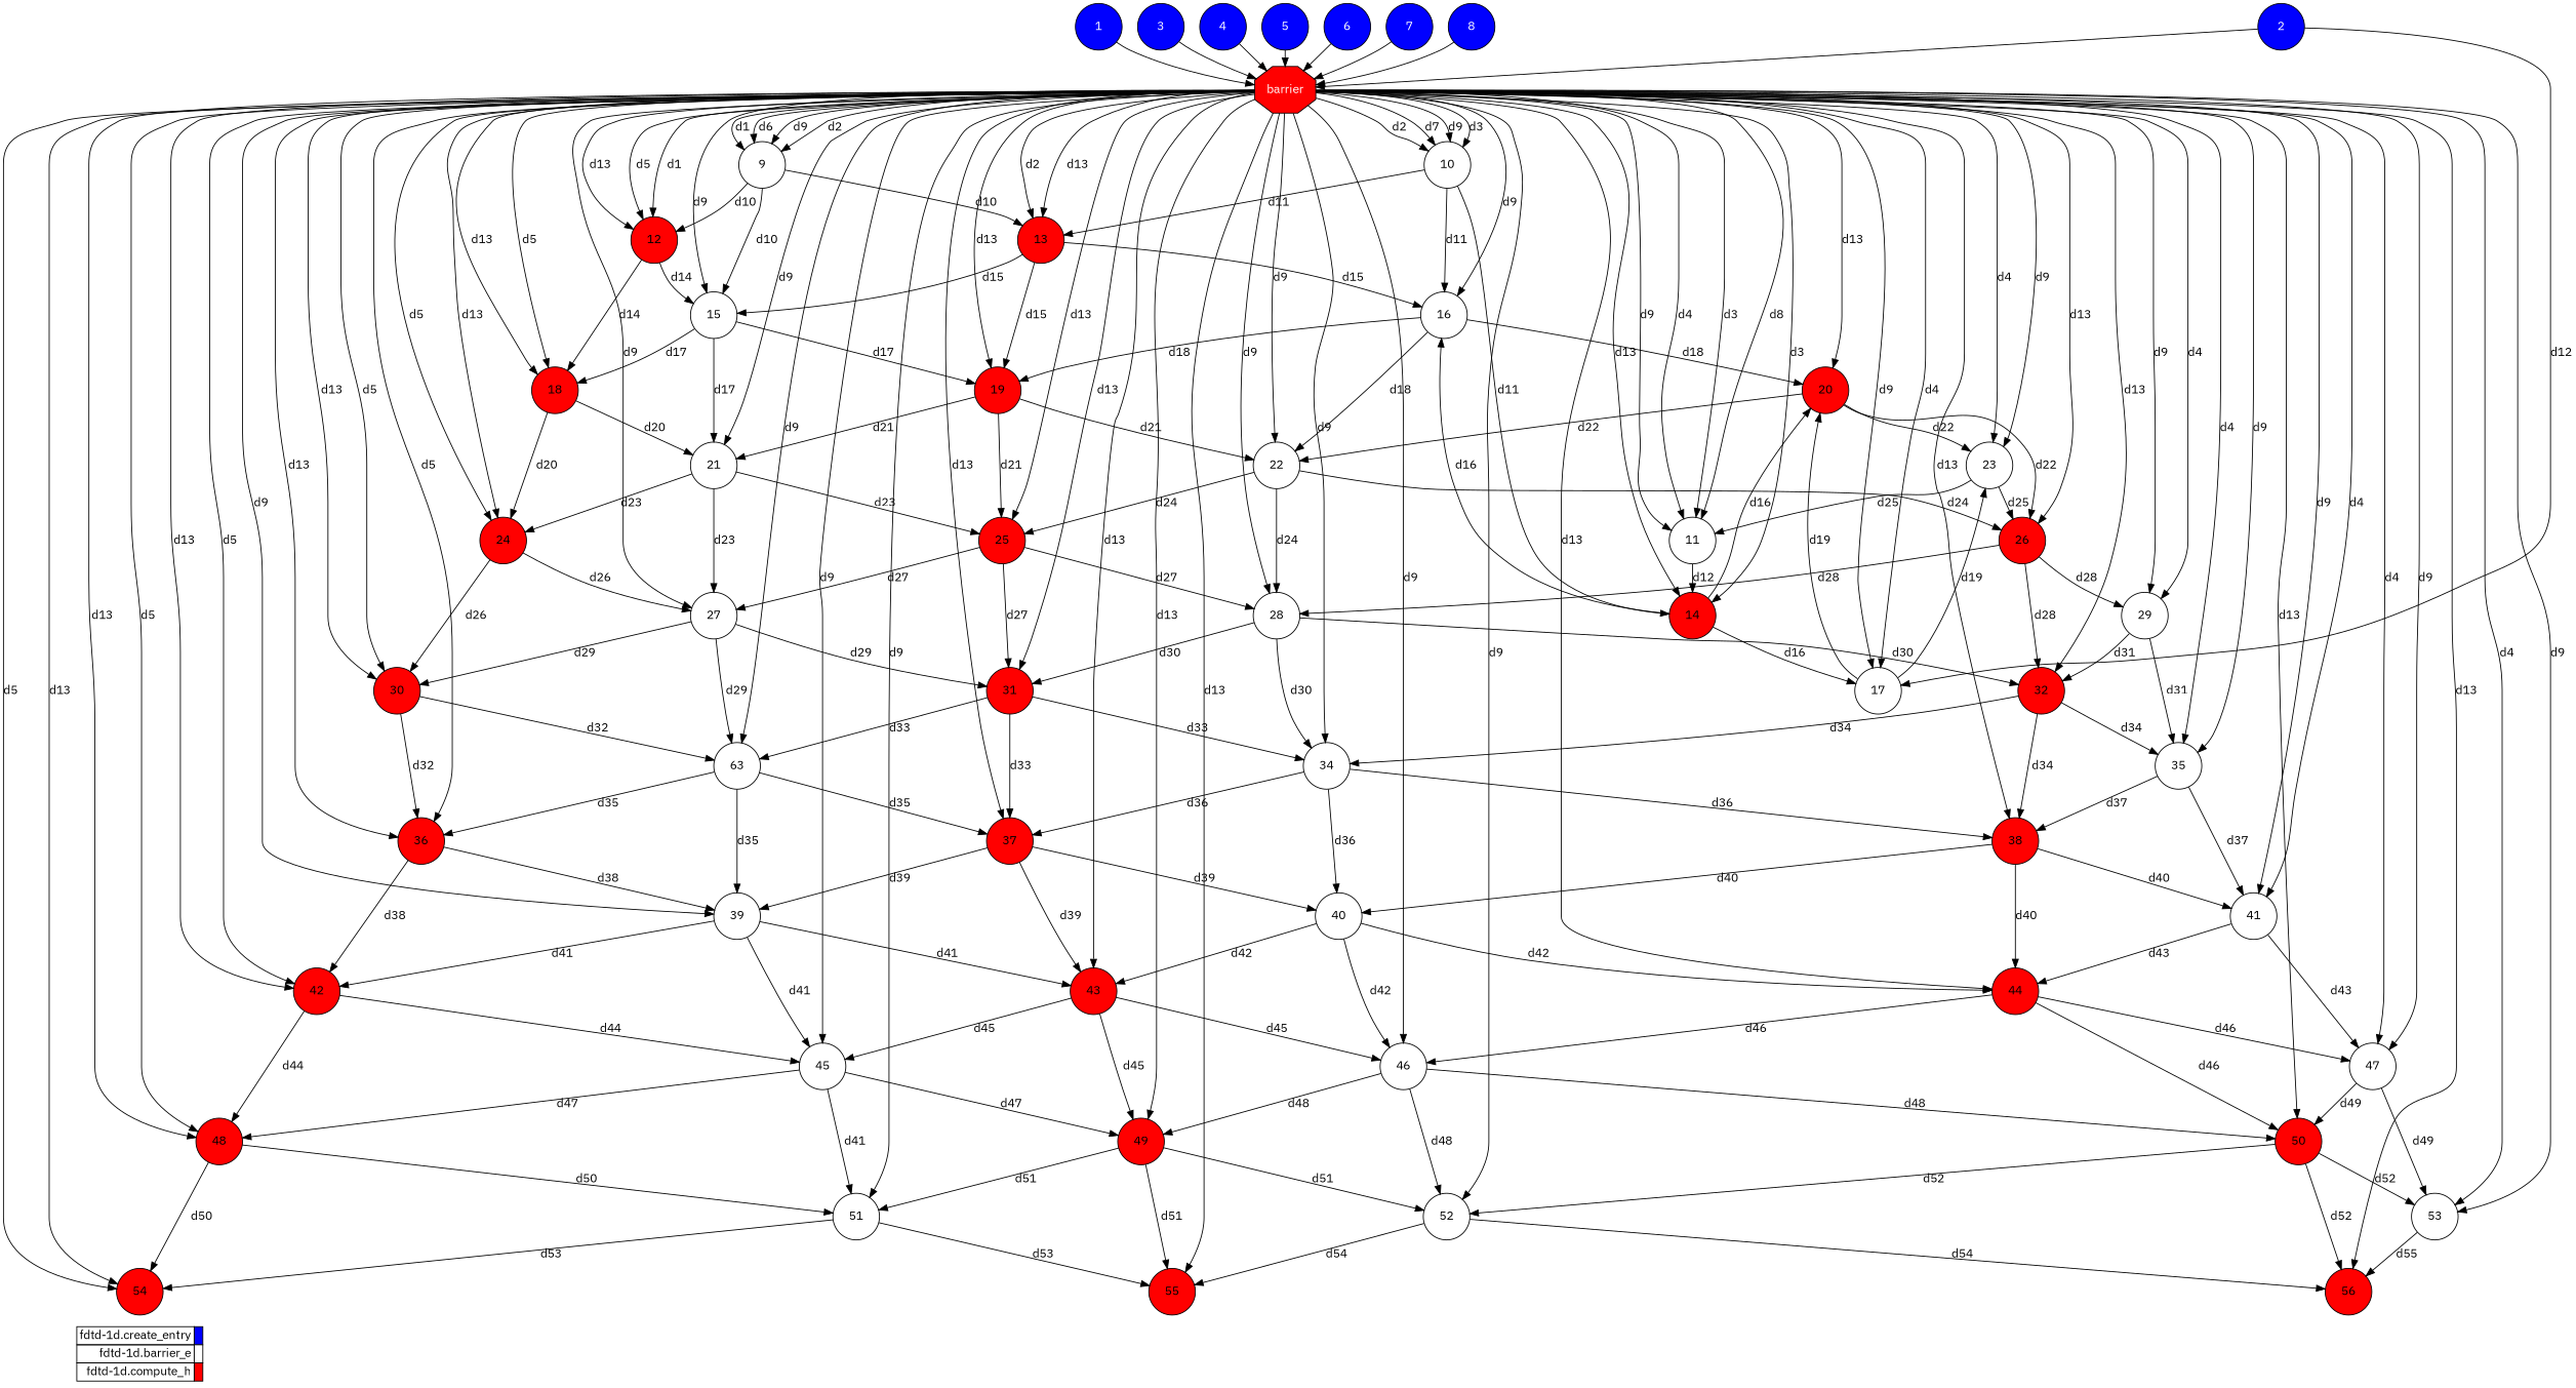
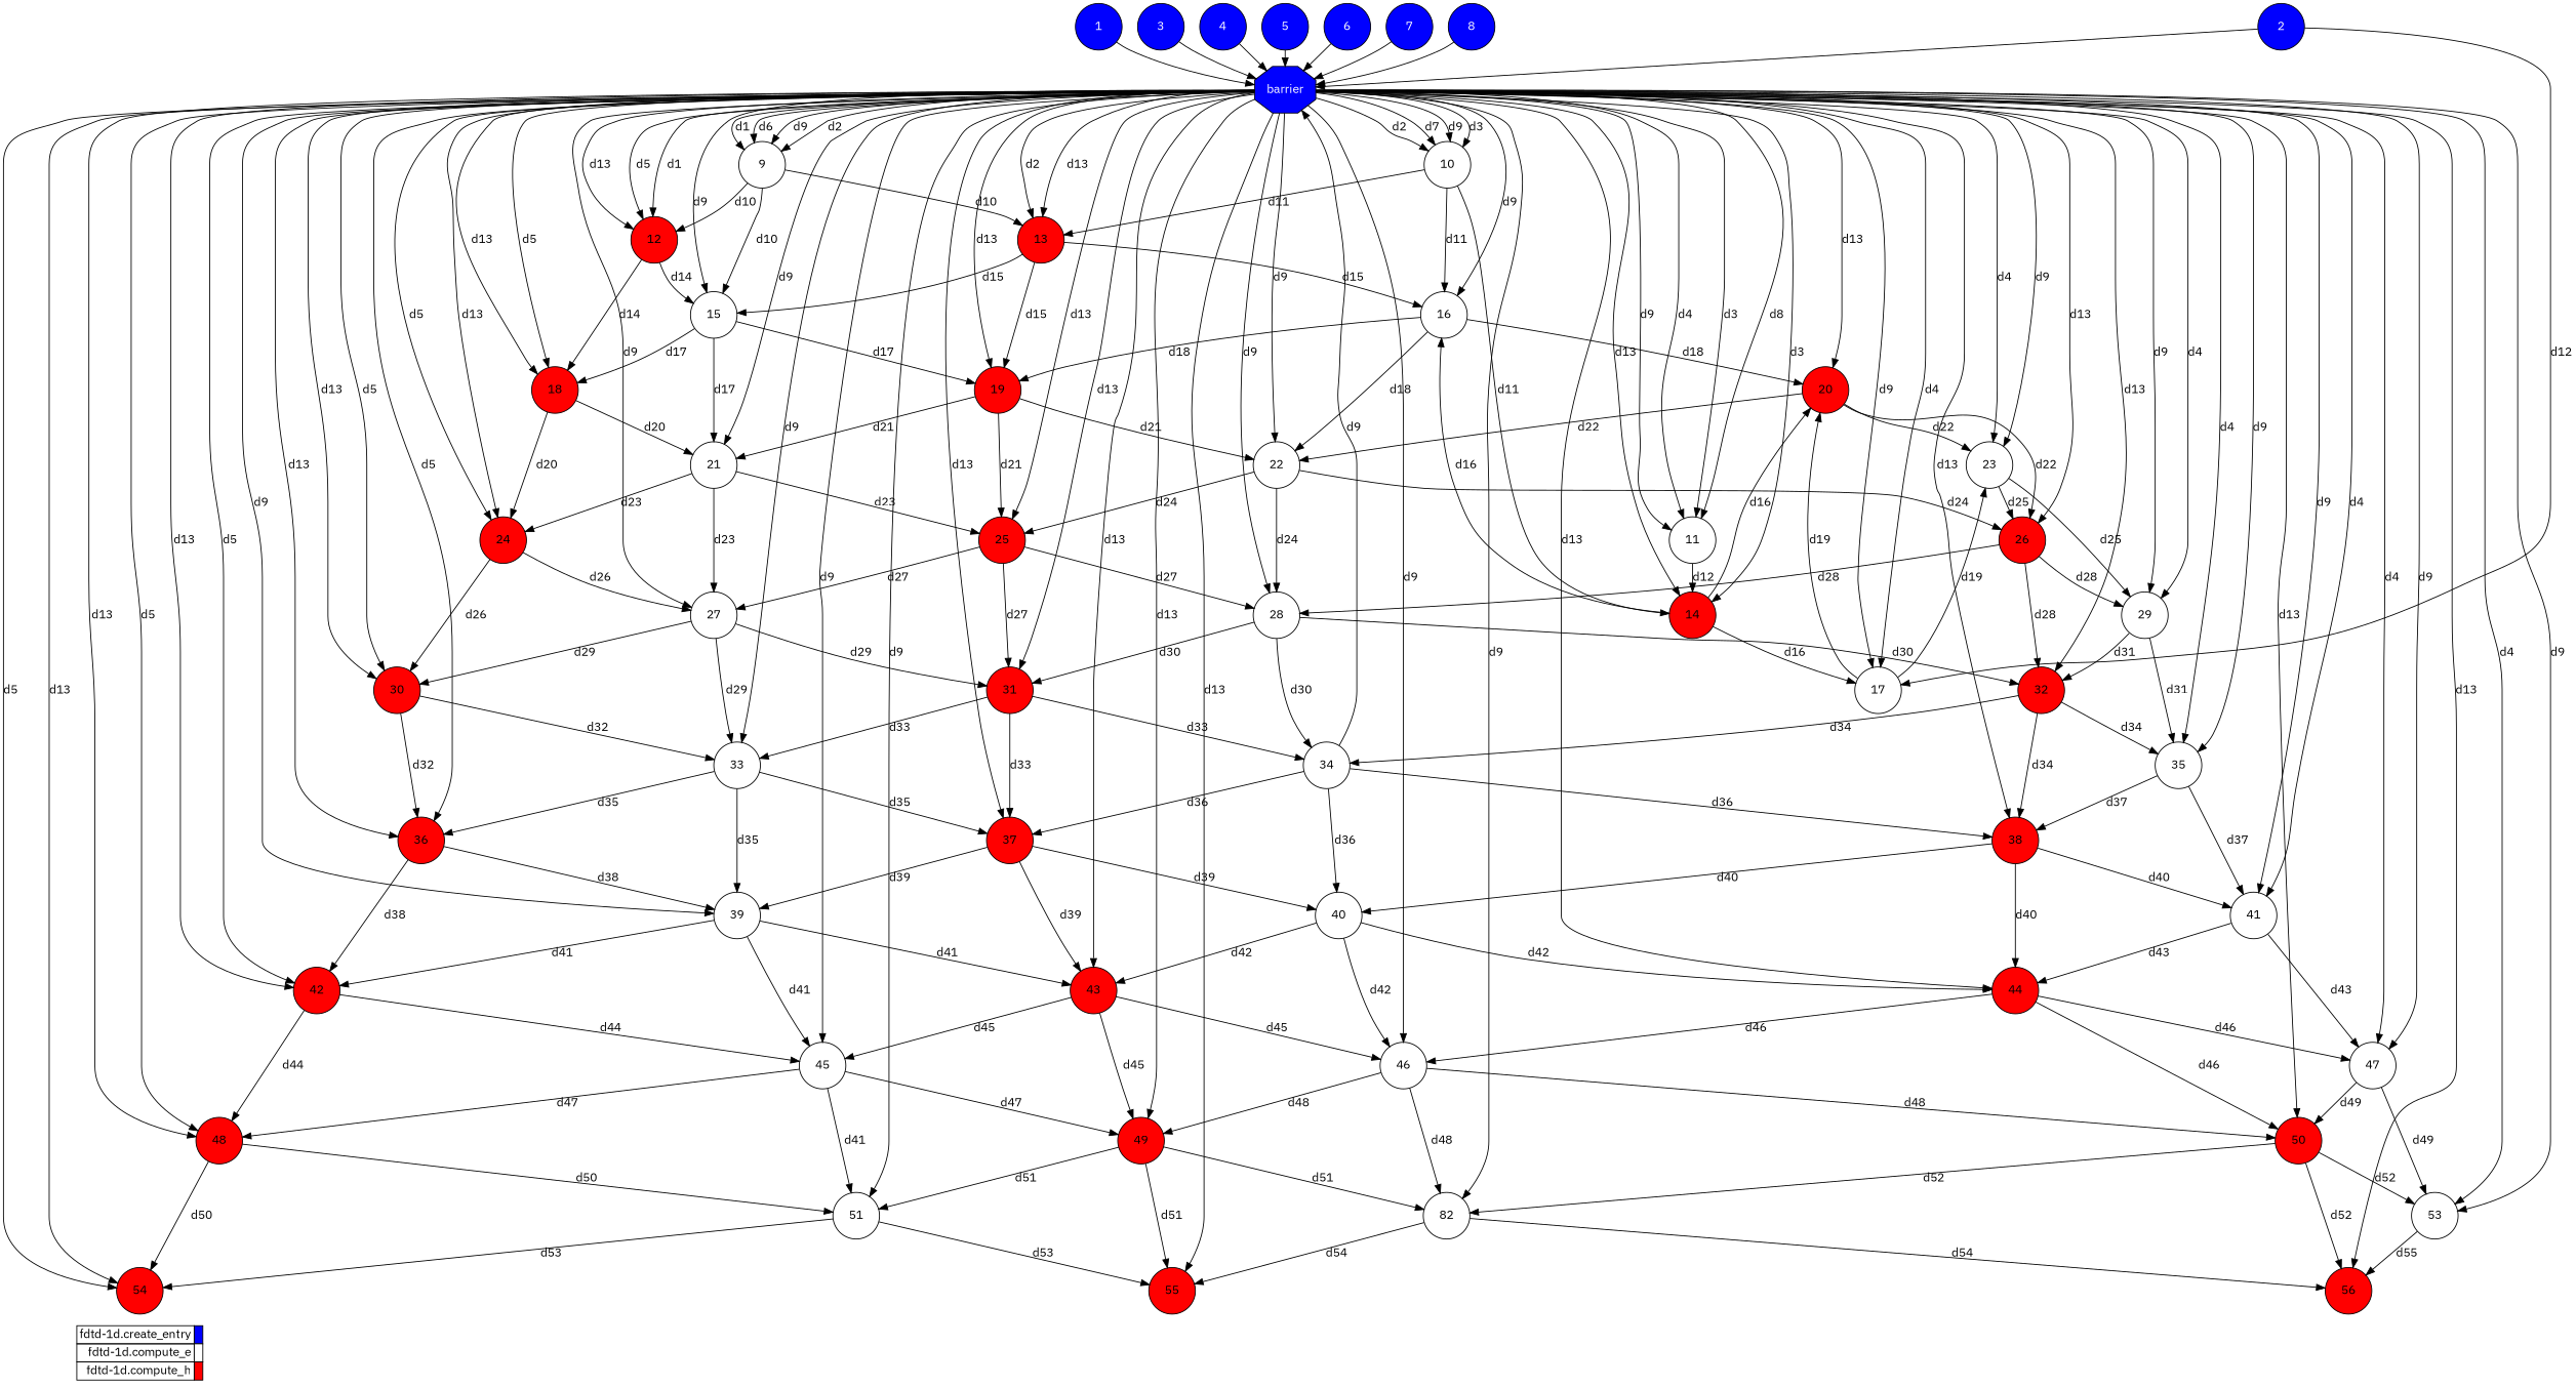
  digraph {
    fontname="IBM Plex Sans"
    labeljust=l
    rankdir=TB
    node [fillcolor="#ff0000" fontcolor="#000000" fontname="IBM Plex Sans" shape=circle style=filled]
    edge [fontname="IBM Plex Sans"]
    1 [fillcolor="#0000ff" fontcolor="#ffffff" height=0.75]
-   n2 [fontcolor="#FFFFFF" height=0.75 label=barrier shape=octagon]
+   n2 [fillcolor="#0000ff" fontcolor="#FFFFFF" height=0.75 label=barrier shape=octagon]
    2 [fillcolor="#0000ff" fontcolor="#ffffff" height=0.75]
    3 [fillcolor="#0000ff" fontcolor="#ffffff" height=0.75]
    4 [fillcolor="#0000ff" fontcolor="#ffffff" height=0.75]
    5 [fillcolor="#0000ff" fontcolor="#ffffff" height=0.75]
    6 [fillcolor="#0000ff" fontcolor="#ffffff" height=0.75]
    7 [fillcolor="#0000ff" fontcolor="#ffffff" height=0.75]
    8 [fillcolor="#0000ff" fontcolor="#ffffff" height=0.75]
    9 [fillcolor="#ffffff" height=0.75]
    10 [fillcolor="#ffffff" height=0.75]
    11 [fillcolor="#ffffff" height=0.75]
    12 [height=0.75]
    13 [height=0.75]
    14 [height=0.75]
    15 [fillcolor="#ffffff" height=0.75]
    16 [fillcolor="#ffffff" height=0.75]
    17 [fillcolor="#ffffff" height=0.75]
    18 [height=0.75]
    19 [height=0.75]
    20 [height=0.75]
    21 [fillcolor="#ffffff" height=0.75]
    22 [fillcolor="#ffffff" height=0.75]
    23 [fillcolor="#ffffff" height=0.75]
    24 [height=0.75]
    25 [height=0.75]
    26 [height=0.75]
    27 [fillcolor="#ffffff" height=0.75]
    28 [fillcolor="#ffffff" height=0.75]
    29 [fillcolor="#ffffff" height=0.75]
    30 [height=0.75]
    31 [height=0.75]
    32 [height=0.75]
-   33 [fillcolor="#ffffff" height=0.75 label=63]
+   33 [fillcolor="#ffffff" height=0.75]
    34 [fillcolor="#ffffff" height=0.75]
    35 [fillcolor="#ffffff" height=0.75]
    36 [height=0.75]
    37 [height=0.75]
    38 [height=0.75]
    39 [fillcolor="#ffffff" height=0.75]
    40 [fillcolor="#ffffff" height=0.75]
    41 [fillcolor="#ffffff" height=0.75]
    42 [height=0.75]
    43 [height=0.75]
    44 [height=0.75]
    45 [fillcolor="#ffffff" height=0.75]
    46 [fillcolor="#ffffff" height=0.75]
    47 [fillcolor="#ffffff" height=0.75]
    48 [height=0.75]
    49 [height=0.75]
    50 [height=0.75]
    51 [fillcolor="#ffffff" height=0.75]
-   52 [fillcolor="#ffffff" height=0.75]
+   52 [fillcolor="#ffffff" height=0.75 label=82]
    53 [fillcolor="#ffffff" height=0.75]
    54 [height=0.75]
    55 [height=0.75]
    56 [height=0.75]
-   n58 [height=0.75 label=<       <table border="0" cellpadding="2" cellspacing="0" cellborder="1"> <tr> <td align="right">fdtd-1d.create_entry</td> <td bgcolor="#0000ff">&nbsp;</td> </tr> <tr> <td align="right">fdtd-1d.barrier_e</td> <td bgcolor="#ffffff">&nbsp;</td> </tr> <tr> <td align="right">fdtd-1d.compute_h</td> <td bgcolor="#ff0000">&nbsp;</td> </tr>       </table>     > shape=plaintext fillcolor="" fontcolor="" style=""]
+   n58 [height=0.75 label=<       <table border="0" cellpadding="2" cellspacing="0" cellborder="1"> <tr> <td align="right">fdtd-1d.create_entry</td> <td bgcolor="#0000ff">&nbsp;</td> </tr> <tr> <td align="right">fdtd-1d.compute_e</td> <td bgcolor="#ffffff">&nbsp;</td> </tr> <tr> <td align="right">fdtd-1d.compute_h</td> <td bgcolor="#ff0000">&nbsp;</td> </tr>       </table>     > shape=plaintext fillcolor="" fontcolor="" style=""]
    subgraph sub_1 {
      ranksep=0.20
      1
      n2
      2
      3
      4
      5
      6
      7
      8
      9
      10
      11
      12
      13
      14
      15
      16
      17
      18
      19
      20
      21
      22
      23
      24
      25
      26
      27
      28
      29
      30
      31
      32
      33
      34
      35
      36
      37
      38
      39
      40
      41
      42
      43
      44
      45
      46
      47
      48
      49
      50
      51
      52
      53
      54
      55
      56
    }
    subgraph sub_2 {
      label=Legend
      rank=sink
      ranksep=0.20
      n58
    }
    1 -> n2
    n2 -> 9 [label=d6]
    n2 -> 9 [label=d9]
    n2 -> 9 [label=d2]
    n2 -> 9 [label=d1]
    n2 -> 10 [label=d7]
    n2 -> 10 [label=d9]
    n2 -> 10 [label=d3]
    n2 -> 10 [label=d2]
    n2 -> 11 [label=d8]
    n2 -> 11 [label=d9]
    n2 -> 11 [label=d4]
    n2 -> 11 [label=d3]
    n2 -> 12 [label=d1]
    n2 -> 12 [label=d13]
    n2 -> 12 [label=d5]
    n2 -> 13 [label=d2]
    n2 -> 13 [label=d13]
    n2 -> 14 [label=d3]
    n2 -> 14 [label=d13]
    n2 -> 15 [label=d9]
    n2 -> 16 [label=d9]
    n2 -> 17 [label=d9]
    n2 -> 17 [label=d4]
    n2 -> 18 [label=d13]
    n2 -> 18 [label=d5]
    n2 -> 19 [label=d13]
    n2 -> 20 [label=d13]
    n2 -> 21 [label=d9]
    n2 -> 22 [label=d9]
    n2 -> 23 [label=d9]
    n2 -> 23 [label=d4]
    n2 -> 24 [label=d13]
    n2 -> 24 [label=d5]
    n2 -> 25 [label=d13]
    n2 -> 26 [label=d13]
    n2 -> 27 [label=d9]
    n2 -> 28 [label=d9]
    n2 -> 29 [label=d9]
    n2 -> 29 [label=d4]
    n2 -> 30 [label=d13]
    n2 -> 30 [label=d5]
    n2 -> 31 [label=d13]
    n2 -> 32 [label=d13]
    n2 -> 33 [label=d9]
-   n2 -> 34 [label=d9]
+   34 -> n2 [label=d9]
    n2 -> 35 [label=d9]
    n2 -> 35 [label=d4]
    n2 -> 36 [label=d13]
    n2 -> 36 [label=d5]
    n2 -> 37 [label=d13]
    n2 -> 38 [label=d13]
    n2 -> 39 [label=d9]
    n2 -> 41 [label=d9]
    n2 -> 41 [label=d4]
    n2 -> 42 [label=d13]
    n2 -> 42 [label=d5]
    n2 -> 43 [label=d13]
    n2 -> 44 [label=d13]
    n2 -> 45 [label=d9]
    n2 -> 46 [label=d9]
    n2 -> 47 [label=d9]
    n2 -> 47 [label=d4]
    n2 -> 48 [label=d13]
    n2 -> 48 [label=d5]
    n2 -> 49 [label=d13]
    n2 -> 50 [label=d13]
    n2 -> 51 [label=d9]
    n2 -> 52 [label=d9]
    n2 -> 53 [label=d9]
    n2 -> 53 [label=d4]
    n2 -> 54 [label=d13]
    n2 -> 54 [label=d5]
    n2 -> 55 [label=d13]
    n2 -> 56 [label=d13]
    2 -> n2
    2 -> 17 [label=d12]
    3 -> n2
    4 -> n2
    5 -> n2
    6 -> n2
    7 -> n2
    8 -> n2
    9 -> 12 [label=d10]
    9 -> 13 [label=d10]
    9 -> 15 [label=d10]
    10 -> 13 [label=d11]
    10 -> 14 [label=d11]
    10 -> 16 [label=d11]
    11 -> 14 [label=d12]
    12 -> 15 [label=d14]
    12 -> 18 [label=d14]
    13 -> 15 [label=d15]
    13 -> 16 [label=d15]
    13 -> 19 [label=d15]
    14 -> 16 [label=d16]
    14 -> 17 [label=d16]
    14 -> 20 [label=d16]
    15 -> 18 [label=d17]
    15 -> 19 [label=d17]
    15 -> 21 [label=d17]
    16 -> 19 [label=d18]
    16 -> 20 [label=d18]
    16 -> 22 [label=d18]
    17 -> 20 [label=d19]
    17 -> 23 [label=d19]
    18 -> 21 [label=d20]
    18 -> 24 [label=d20]
    19 -> 21 [label=d21]
    19 -> 22 [label=d21]
    19 -> 25 [label=d21]
    20 -> 22 [label=d22]
    20 -> 23 [label=d22]
    20 -> 26 [label=d22]
    21 -> 24 [label=d23]
    21 -> 25 [label=d23]
    21 -> 27 [label=d23]
    22 -> 25 [label=d24]
    22 -> 26 [label=d24]
    22 -> 28 [label=d24]
    23 -> 26 [label=d25]
-   23 -> 11 [label=d25]
+   23 -> 29 [label=d25]
    24 -> 27 [label=d26]
    24 -> 30 [label=d26]
    25 -> 27 [label=d27]
    25 -> 28 [label=d27]
    25 -> 31 [label=d27]
    26 -> 28 [label=d28]
    26 -> 29 [label=d28]
    26 -> 32 [label=d28]
    27 -> 30 [label=d29]
    27 -> 31 [label=d29]
    27 -> 33 [label=d29]
    28 -> 31 [label=d30]
    28 -> 32 [label=d30]
    28 -> 34 [label=d30]
    29 -> 32 [label=d31]
    29 -> 35 [label=d31]
    30 -> 33 [label=d32]
    30 -> 36 [label=d32]
    31 -> 33 [label=d33]
    31 -> 34 [label=d33]
    31 -> 37 [label=d33]
    32 -> 34 [label=d34]
    32 -> 35 [label=d34]
    32 -> 38 [label=d34]
    33 -> 36 [label=d35]
    33 -> 37 [label=d35]
    33 -> 39 [label=d35]
    34 -> 37 [label=d36]
    34 -> 38 [label=d36]
    34 -> 40 [label=d36]
    35 -> 38 [label=d37]
    35 -> 41 [label=d37]
    36 -> 39 [label=d38]
    36 -> 42 [label=d38]
    37 -> 39 [label=d39]
    37 -> 40 [label=d39]
    37 -> 43 [label=d39]
    38 -> 40 [label=d40]
    38 -> 41 [label=d40]
    38 -> 44 [label=d40]
    39 -> 42 [label=d41]
    39 -> 43 [label=d41]
    39 -> 45 [label=d41]
    40 -> 43 [label=d42]
    40 -> 44 [label=d42]
    40 -> 46 [label=d42]
    41 -> 44 [label=d43]
    41 -> 47 [label=d43]
    42 -> 45 [label=d44]
    42 -> 48 [label=d44]
    43 -> 45 [label=d45]
    43 -> 46 [label=d45]
    43 -> 49 [label=d45]
    44 -> 46 [label=d46]
    44 -> 47 [label=d46]
    44 -> 50 [label=d46]
    45 -> 48 [label=d47]
    45 -> 49 [label=d47]
    45 -> 51 [label=d41]
    46 -> 49 [label=d48]
    46 -> 50 [label=d48]
    46 -> 52 [label=d48]
    47 -> 50 [label=d49]
    47 -> 53 [label=d49]
    48 -> 51 [label=d50]
    48 -> 54 [label=d50]
    49 -> 51 [label=d51]
    49 -> 52 [label=d51]
    49 -> 55 [label=d51]
    50 -> 52 [label=d52]
    50 -> 53 [label=d52]
    50 -> 56 [label=d52]
    51 -> 54 [label=d53]
    51 -> 55 [label=d53]
    52 -> 55 [label=d54]
    52 -> 56 [label=d54]
    53 -> 56 [label=d55]
  }
